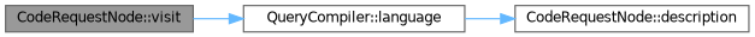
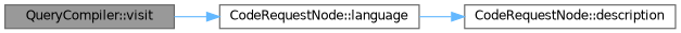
  digraph {
    rankdir=LR
    node [color=grey40 fillcolor=white fontname=Helvetica fontsize=10 shape=box style=filled]
    edge [color=steelblue1 fontname=Helvetica fontsize=10 labelfontname=Helvetica labelfontsize=10 style=solid]
-   n1 [color=gray40 fillcolor=grey60 fontcolor=black height=0.2 label="CodeRequestNode::visit" width=0.4]
-   n2 [height=0.2 label="QueryCompiler::language" width=0.4]
+   n1 [color=gray40 fillcolor=grey60 fontcolor=black height=0.2 label="QueryCompiler::visit" width=0.4]
+   n2 [height=0.2 label="CodeRequestNode::language" width=0.4]
    n3 [height=0.2 label="CodeRequestNode::description" width=0.4]
    n1 -> n2
    n2 -> n3
  }
